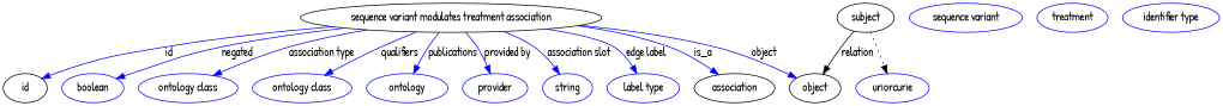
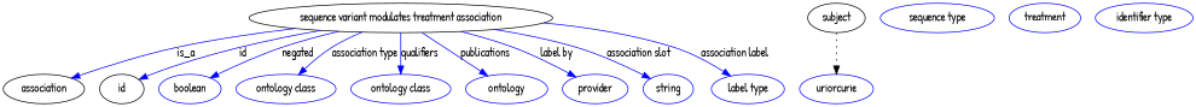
  digraph {
    fontname="Patrick Hand"
    node [fontname="Patrick Hand" color=blue]
    edge [color=blue fontname="Patrick Hand" style=solid]
    n1 [height=0.5 label="sequence variant modulates treatment association" width=5.1374 color=""]
    association [height=0.5 width=1.3723 color=""]
-   object [height=0.5 width=0.88096 color=""]
    id [height=0.5 width=0.75 color=""]
    n5 [height=0.5 label=boolean width=1.0584]
    n6 [height=0.5 label="ontology class" width=1.6931]
    n7 [height=0.5 label="ontology class" width=1.6931]
    n8 [height=0.5 label=ontology width=1.3859]
    n9 [height=0.5 label=provider width=1.1129]
    n10 [height=0.5 label=string width=0.8403]
    n11 [height=0.5 label="label type" width=1.2425]
    subject [height=0.5 width=0.97656 color=""]
    n13 [height=0.5 label=uriorcurie width=1.2492]
-   n14 [height=0.5 label="sequence variant" width=1.9244]
+   n14 [height=0.5 label="sequence type" width=1.9244]
    n15 [height=0.5 label=treatment width=1.2083]
    n16 [height=0.5 label="identifier type" width=1.652]
    n1 -> association [label=is_a style=""]
-   n1 -> object [label=object]
    n1 -> id [label=id]
    n1 -> n5 [label=negated]
    n1 -> n6 [label="association type"]
    n1 -> n7 [label=qualifiers]
    n1 -> n8 [label=publications]
-   n1 -> n9 [label="provided by"]
+   n1 -> n9 [label="label by"]
    n1 -> n10 [label="association slot"]
-   n1 -> n11 [label="edge label"]
-   subject -> object [label=relation color="" style=""]
+   n1 -> n11 [label="association label"]
    subject -> n13 [style=dotted color=""]
  }
